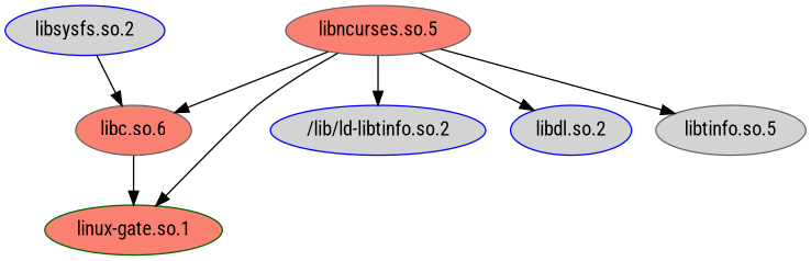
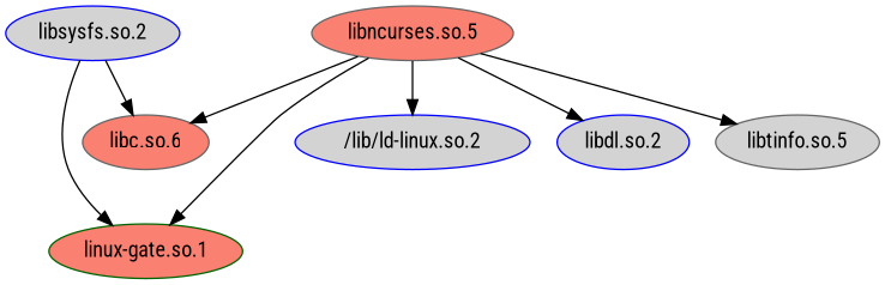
  digraph {
    fontname="Roboto Condensed"
    node [color=blue fillcolor=lightgrey fontname="Roboto Condensed" style=filled]
    edge [fontname="Roboto Condensed" style=solid]
    "linux-gate.so.1" [color=darkgreen fillcolor=salmon]
    "libsysfs.so.2"
    "libc.so.6" [color=gray40 fillcolor=salmon]
    "libncurses.so.5" [color=gray40 fillcolor=salmon]
-   "/lib/ld-linux.so.2" [label="/lib/ld-libtinfo.so.2"]
+   "/lib/ld-linux.so.2"
    "libdl.so.2"
    "libtinfo.so.5" [color=gray40]
-   "libc.so.6" -> "linux-gate.so.1"
+   "libsysfs.so.2" -> "linux-gate.so.1"
    "libsysfs.so.2" -> "libc.so.6"
    "libncurses.so.5" -> "linux-gate.so.1"
    "libncurses.so.5" -> "libc.so.6"
    "libncurses.so.5" -> "/lib/ld-linux.so.2"
    "libncurses.so.5" -> "libdl.so.2"
    "libncurses.so.5" -> "libtinfo.so.5"
  }
